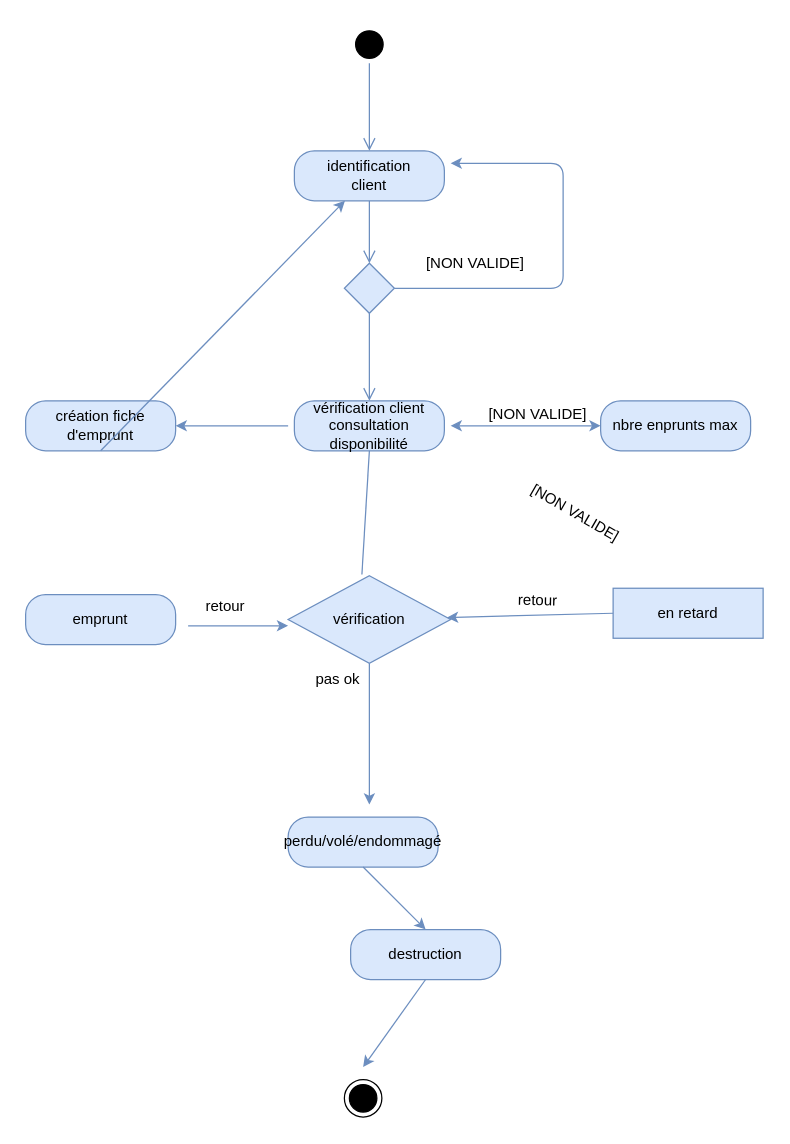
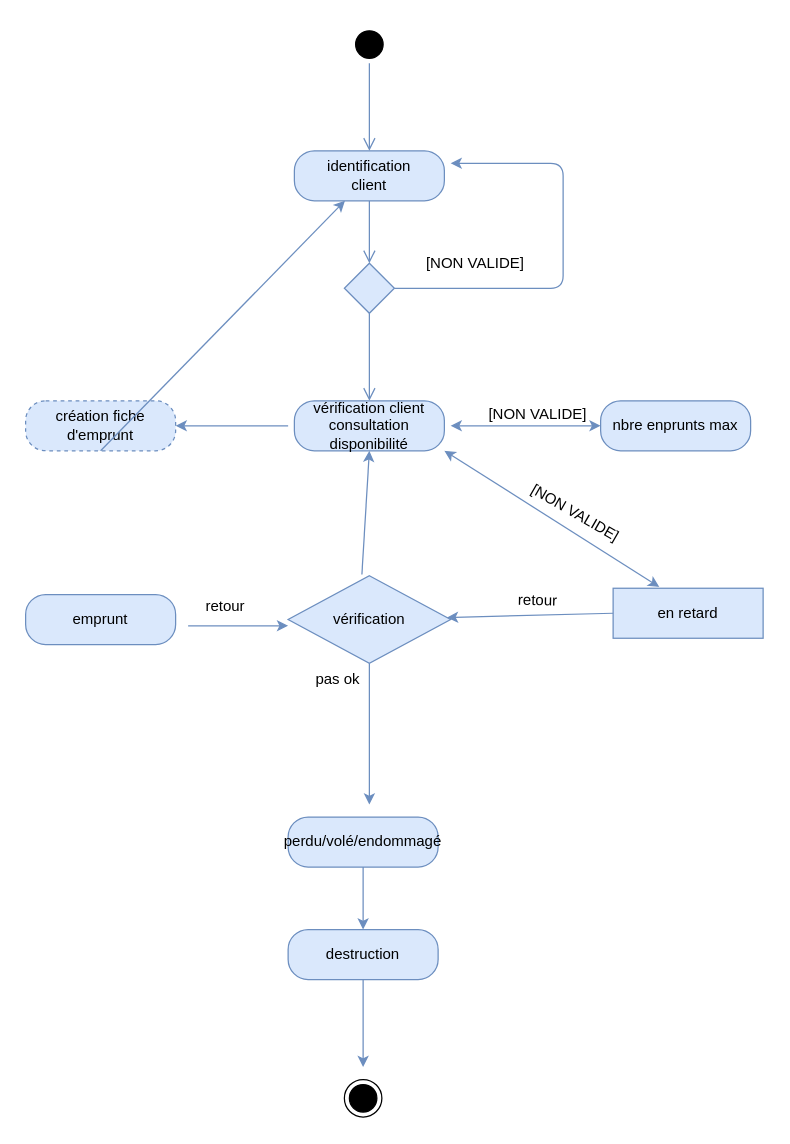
  <mxCell id="0" />
  <mxCell id="1" parent="0" />
  <mxCell id="2" value="" style="ellipse;html=1;shape=startState;fillColor=#000000;" parent="1" vertex="1"><mxGeometry x="280" y="20" width="30" height="30" as="geometry" /></mxCell>
  <mxCell id="3" value="" style="edgeStyle=orthogonalEdgeStyle;html=1;verticalAlign=bottom;endArrow=open;endSize=8;strokeColor=#6c8ebf;entryX=0.5;entryY=0;entryDx=0;entryDy=0;fillColor=#dae8fc;" parent="1" source="9" target="11" edge="1"><mxGeometry relative="1" as="geometry"><mxPoint x="295" y="200" as="targetPoint" /></mxGeometry></mxCell>
  <mxCell id="4" value="" style="edgeStyle=orthogonalEdgeStyle;html=1;verticalAlign=bottom;endArrow=open;endSize=8;strokeColor=#6c8ebf;entryX=0.5;entryY=0;entryDx=0;entryDy=0;fillColor=#dae8fc;" parent="1" source="11" edge="1"><mxGeometry relative="1" as="geometry"><mxPoint x="295" y="320" as="targetPoint" /></mxGeometry></mxCell>
  <mxCell id="5" value="vérification client&lt;br&gt;consultation disponibilité" style="rounded=1;whiteSpace=wrap;html=1;arcSize=40;fillColor=#dae8fc;strokeColor=#6c8ebf;" parent="1" vertex="1"><mxGeometry x="235" y="320" width="120" height="40" as="geometry" /></mxCell>
  <mxCell id="6" value="nbre enprunts max" style="rounded=1;whiteSpace=wrap;html=1;arcSize=40;fillColor=#dae8fc;strokeColor=#6c8ebf;" parent="1" vertex="1"><mxGeometry x="480" y="320" width="120" height="40" as="geometry" /></mxCell>
  <mxCell id="7" value="" style="ellipse;html=1;shape=endState;fillColor=#000000;" parent="1" vertex="1"><mxGeometry x="275" y="863" width="30" height="30" as="geometry" /></mxCell>
  <mxCell id="8" value="vérification" style="rhombus;whiteSpace=wrap;html=1;fillColor=#dae8fc;strokeColor=#6c8ebf;" parent="1" vertex="1"><mxGeometry x="230" y="460" width="130" height="70" as="geometry" /></mxCell>
  <mxCell id="9" value="identification&lt;br&gt;client" style="rounded=1;whiteSpace=wrap;html=1;arcSize=40;fillColor=#dae8fc;strokeColor=#6c8ebf;" parent="1" vertex="1"><mxGeometry x="235" y="120" width="120" height="40" as="geometry" /></mxCell>
  <mxCell id="10" value="" style="edgeStyle=orthogonalEdgeStyle;html=1;verticalAlign=bottom;endArrow=open;endSize=8;strokeColor=#6c8ebf;fillColor=#dae8fc;" parent="1" source="2" target="9" edge="1"><mxGeometry relative="1" as="geometry"><mxPoint x="295" y="200" as="targetPoint" /><mxPoint x="295" y="50" as="sourcePoint" /></mxGeometry></mxCell>
  <mxCell id="11" value="" style="rhombus;whiteSpace=wrap;html=1;fillColor=#dae8fc;strokeColor=#6c8ebf;" parent="1" vertex="1"><mxGeometry x="275" y="210" width="40" height="40" as="geometry" /></mxCell>
  <mxCell id="12" value="" style="edgeStyle=segmentEdgeStyle;endArrow=classic;html=1;fillColor=#dae8fc;strokeColor=#6c8ebf;" parent="1" source="11" edge="1"><mxGeometry width="50" height="50" relative="1" as="geometry"><mxPoint x="430" y="160" as="sourcePoint" /><mxPoint x="360" y="130" as="targetPoint" /><Array as="points"><mxPoint x="450" y="230" /><mxPoint x="450" y="130" /></Array></mxGeometry></mxCell>
  <mxCell id="13" value="[NON VALIDE]" style="text;html=1;strokeColor=none;fillColor=none;align=center;verticalAlign=middle;whiteSpace=wrap;rounded=0;" parent="1" vertex="1"><mxGeometry x="330" y="200" width="100" height="20" as="geometry" /></mxCell>
- <mxCell id="14" value="destruction" style="rounded=1;whiteSpace=wrap;html=1;arcSize=40;fillColor=#dae8fc;strokeColor=#6c8ebf;" parent="1" vertex="1"><mxGeometry x="280" y="743" width="120" height="40" as="geometry" /></mxCell>
+ <mxCell id="14" value="destruction" style="rounded=1;whiteSpace=wrap;html=1;arcSize=40;fillColor=#dae8fc;strokeColor=#6c8ebf;" parent="1" vertex="1"><mxGeometry x="230" y="743" width="120" height="40" as="geometry" /></mxCell>
  <mxCell id="15" value="perdu/volé/endommagé" style="rounded=1;whiteSpace=wrap;html=1;arcSize=40;fillColor=#dae8fc;strokeColor=#6c8ebf;" parent="1" vertex="1"><mxGeometry x="230" y="653" width="120" height="40" as="geometry" /></mxCell>
- <mxCell id="16" value="création fiche d'emprunt" style="rounded=1;whiteSpace=wrap;html=1;arcSize=40;fillColor=#dae8fc;strokeColor=#6c8ebf;" parent="1" vertex="1"><mxGeometry x="20" y="320" width="120" height="40" as="geometry" /></mxCell>
+ <mxCell id="16" value="création fiche d'emprunt" style="rounded=1;whiteSpace=wrap;html=1;arcSize=40;fillColor=#dae8fc;strokeColor=#6c8ebf;dashed=1;" parent="1" vertex="1"><mxGeometry x="20" y="320" width="120" height="40" as="geometry" /></mxCell>
  <mxCell id="17" value="emprunt" style="rounded=1;whiteSpace=wrap;html=1;arcSize=40;fillColor=#dae8fc;strokeColor=#6c8ebf;" parent="1" vertex="1"><mxGeometry x="20" y="475" width="120" height="40" as="geometry" /></mxCell>
  <mxCell id="18" value="en retard" style="whiteSpace=wrap;html=1;arcSize=40;fillColor=#dae8fc;strokeColor=#6c8ebf;rounded=0;" parent="1" vertex="1"><mxGeometry x="490" y="470" width="120" height="40" as="geometry" /></mxCell>
  <mxCell id="19" value="" style="endArrow=classic;html=1;exitX=0.5;exitY=1;exitDx=0;exitDy=0;fillColor=#dae8fc;strokeColor=#6c8ebf;" parent="1" source="14" edge="1"><mxGeometry width="50" height="50" relative="1" as="geometry"><mxPoint x="265" y="803" as="sourcePoint" /><mxPoint x="290" y="853" as="targetPoint" /></mxGeometry></mxCell>
  <mxCell id="20" value="" style="endArrow=classic;html=1;exitX=0.5;exitY=1;exitDx=0;exitDy=0;entryX=0.5;entryY=0;entryDx=0;entryDy=0;fillColor=#dae8fc;strokeColor=#6c8ebf;" edge="1" parent="1" source="15" target="14"><mxGeometry width="50" height="50" relative="1" as="geometry"><mxPoint x="265" y="743" as="sourcePoint" /><mxPoint x="315" y="693" as="targetPoint" /></mxGeometry></mxCell>
  <mxCell id="21" value="" style="endArrow=classic;html=1;exitX=0.5;exitY=1;exitDx=0;exitDy=0;fillColor=#dae8fc;strokeColor=#6c8ebf;" edge="1" parent="1"><mxGeometry width="50" height="50" relative="1" as="geometry"><mxPoint x="295" y="530" as="sourcePoint" /><mxPoint x="295" y="643" as="targetPoint" /></mxGeometry></mxCell>
  <mxCell id="22" value="pas ok" style="text;html=1;strokeColor=none;fillColor=none;align=center;verticalAlign=middle;whiteSpace=wrap;rounded=0;" vertex="1" parent="1"><mxGeometry x="250" y="533" width="40" height="20" as="geometry" /></mxCell>
  <mxCell id="23" value="" style="endArrow=classic;html=1;exitX=0;exitY=0.5;exitDx=0;exitDy=0;fillColor=#dae8fc;strokeColor=#6c8ebf;" edge="1" parent="1" source="18" target="8"><mxGeometry width="50" height="50" relative="1" as="geometry"><mxPoint x="280" y="460" as="sourcePoint" /><mxPoint x="390" y="490" as="targetPoint" /></mxGeometry></mxCell>
  <mxCell id="24" value="" style="endArrow=classic;startArrow=classic;html=1;entryX=0;entryY=0.5;entryDx=0;entryDy=0;fillColor=#dae8fc;strokeColor=#6c8ebf;" edge="1" parent="1" target="6"><mxGeometry width="50" height="50" relative="1" as="geometry"><mxPoint x="360" y="340" as="sourcePoint" /><mxPoint x="430" y="330" as="targetPoint" /></mxGeometry></mxCell>
+ <mxCell id="25" value="" style="endArrow=classic;startArrow=classic;html=1;entryX=1;entryY=1;entryDx=0;entryDy=0;exitX=0.308;exitY=-0.025;exitDx=0;exitDy=0;exitPerimeter=0;fillColor=#dae8fc;strokeColor=#6c8ebf;" edge="1" parent="1" source="18" target="5"><mxGeometry width="50" height="50" relative="1" as="geometry"><mxPoint x="370" y="420" as="sourcePoint" /><mxPoint x="420" y="370" as="targetPoint" /></mxGeometry></mxCell>
  <mxCell id="26" value="" style="endArrow=classic;html=1;entryX=1;entryY=0.5;entryDx=0;entryDy=0;fillColor=#dae8fc;strokeColor=#6c8ebf;" edge="1" parent="1" target="16"><mxGeometry width="50" height="50" relative="1" as="geometry"><mxPoint x="230" y="340" as="sourcePoint" /><mxPoint x="210" y="280" as="targetPoint" /></mxGeometry></mxCell>
  <mxCell id="27" value="retour" style="text;html=1;strokeColor=none;fillColor=none;align=center;verticalAlign=middle;whiteSpace=wrap;rounded=0;rotation=1;" vertex="1" parent="1"><mxGeometry x="410" y="470" width="40" height="20" as="geometry" /></mxCell>
  <mxCell id="28" value="[NON VALIDE]" style="text;html=1;strokeColor=none;fillColor=none;align=center;verticalAlign=middle;whiteSpace=wrap;rounded=0;rotation=30;" vertex="1" parent="1"><mxGeometry x="410" y="400" width="100" height="20" as="geometry" /></mxCell>
  <mxCell id="29" value="" style="endArrow=classic;html=1;fillColor=#dae8fc;strokeColor=#6c8ebf;" edge="1" parent="1"><mxGeometry width="50" height="50" relative="1" as="geometry"><mxPoint x="150" y="500" as="sourcePoint" /><mxPoint x="230" y="500" as="targetPoint" /></mxGeometry></mxCell>
- <mxCell id="30" value="" style="endArrow=none;html=1;exitX=0.454;exitY=-0.014;exitDx=0;exitDy=0;exitPerimeter=0;entryX=0.5;entryY=1;entryDx=0;entryDy=0;fillColor=#dae8fc;strokeColor=#6c8ebf;" edge="1" parent="1" source="8" target="5"><mxGeometry width="50" height="50" relative="1" as="geometry"><mxPoint x="270" y="460" as="sourcePoint" /><mxPoint x="320" y="410" as="targetPoint" /></mxGeometry></mxCell>
+ <mxCell id="30" value="" style="endArrow=classic;html=1;exitX=0.454;exitY=-0.014;exitDx=0;exitDy=0;exitPerimeter=0;entryX=0.5;entryY=1;entryDx=0;entryDy=0;fillColor=#dae8fc;strokeColor=#6c8ebf;" edge="1" parent="1" source="8" target="5"><mxGeometry width="50" height="50" relative="1" as="geometry"><mxPoint x="270" y="460" as="sourcePoint" /><mxPoint x="320" y="410" as="targetPoint" /></mxGeometry></mxCell>
  <mxCell id="31" value="" style="endArrow=classic;html=1;exitX=0.5;exitY=1;exitDx=0;exitDy=0;fillColor=#dae8fc;strokeColor=#6c8ebf;" edge="1" parent="1" source="16" target="9"><mxGeometry width="50" height="50" relative="1" as="geometry"><mxPoint x="150" y="450" as="sourcePoint" /><mxPoint x="200" y="400" as="targetPoint" /></mxGeometry></mxCell>
  <mxCell id="32" value="retour" style="text;html=1;strokeColor=none;fillColor=none;align=center;verticalAlign=middle;whiteSpace=wrap;rounded=0;" vertex="1" parent="1"><mxGeometry x="160" y="475" width="40" height="20" as="geometry" /></mxCell>
  <mxCell id="33" value="[NON VALIDE]" style="text;html=1;strokeColor=none;fillColor=none;align=center;verticalAlign=middle;whiteSpace=wrap;rounded=0;" vertex="1" parent="1"><mxGeometry x="370" y="330" width="120" as="geometry" /></mxCell>
